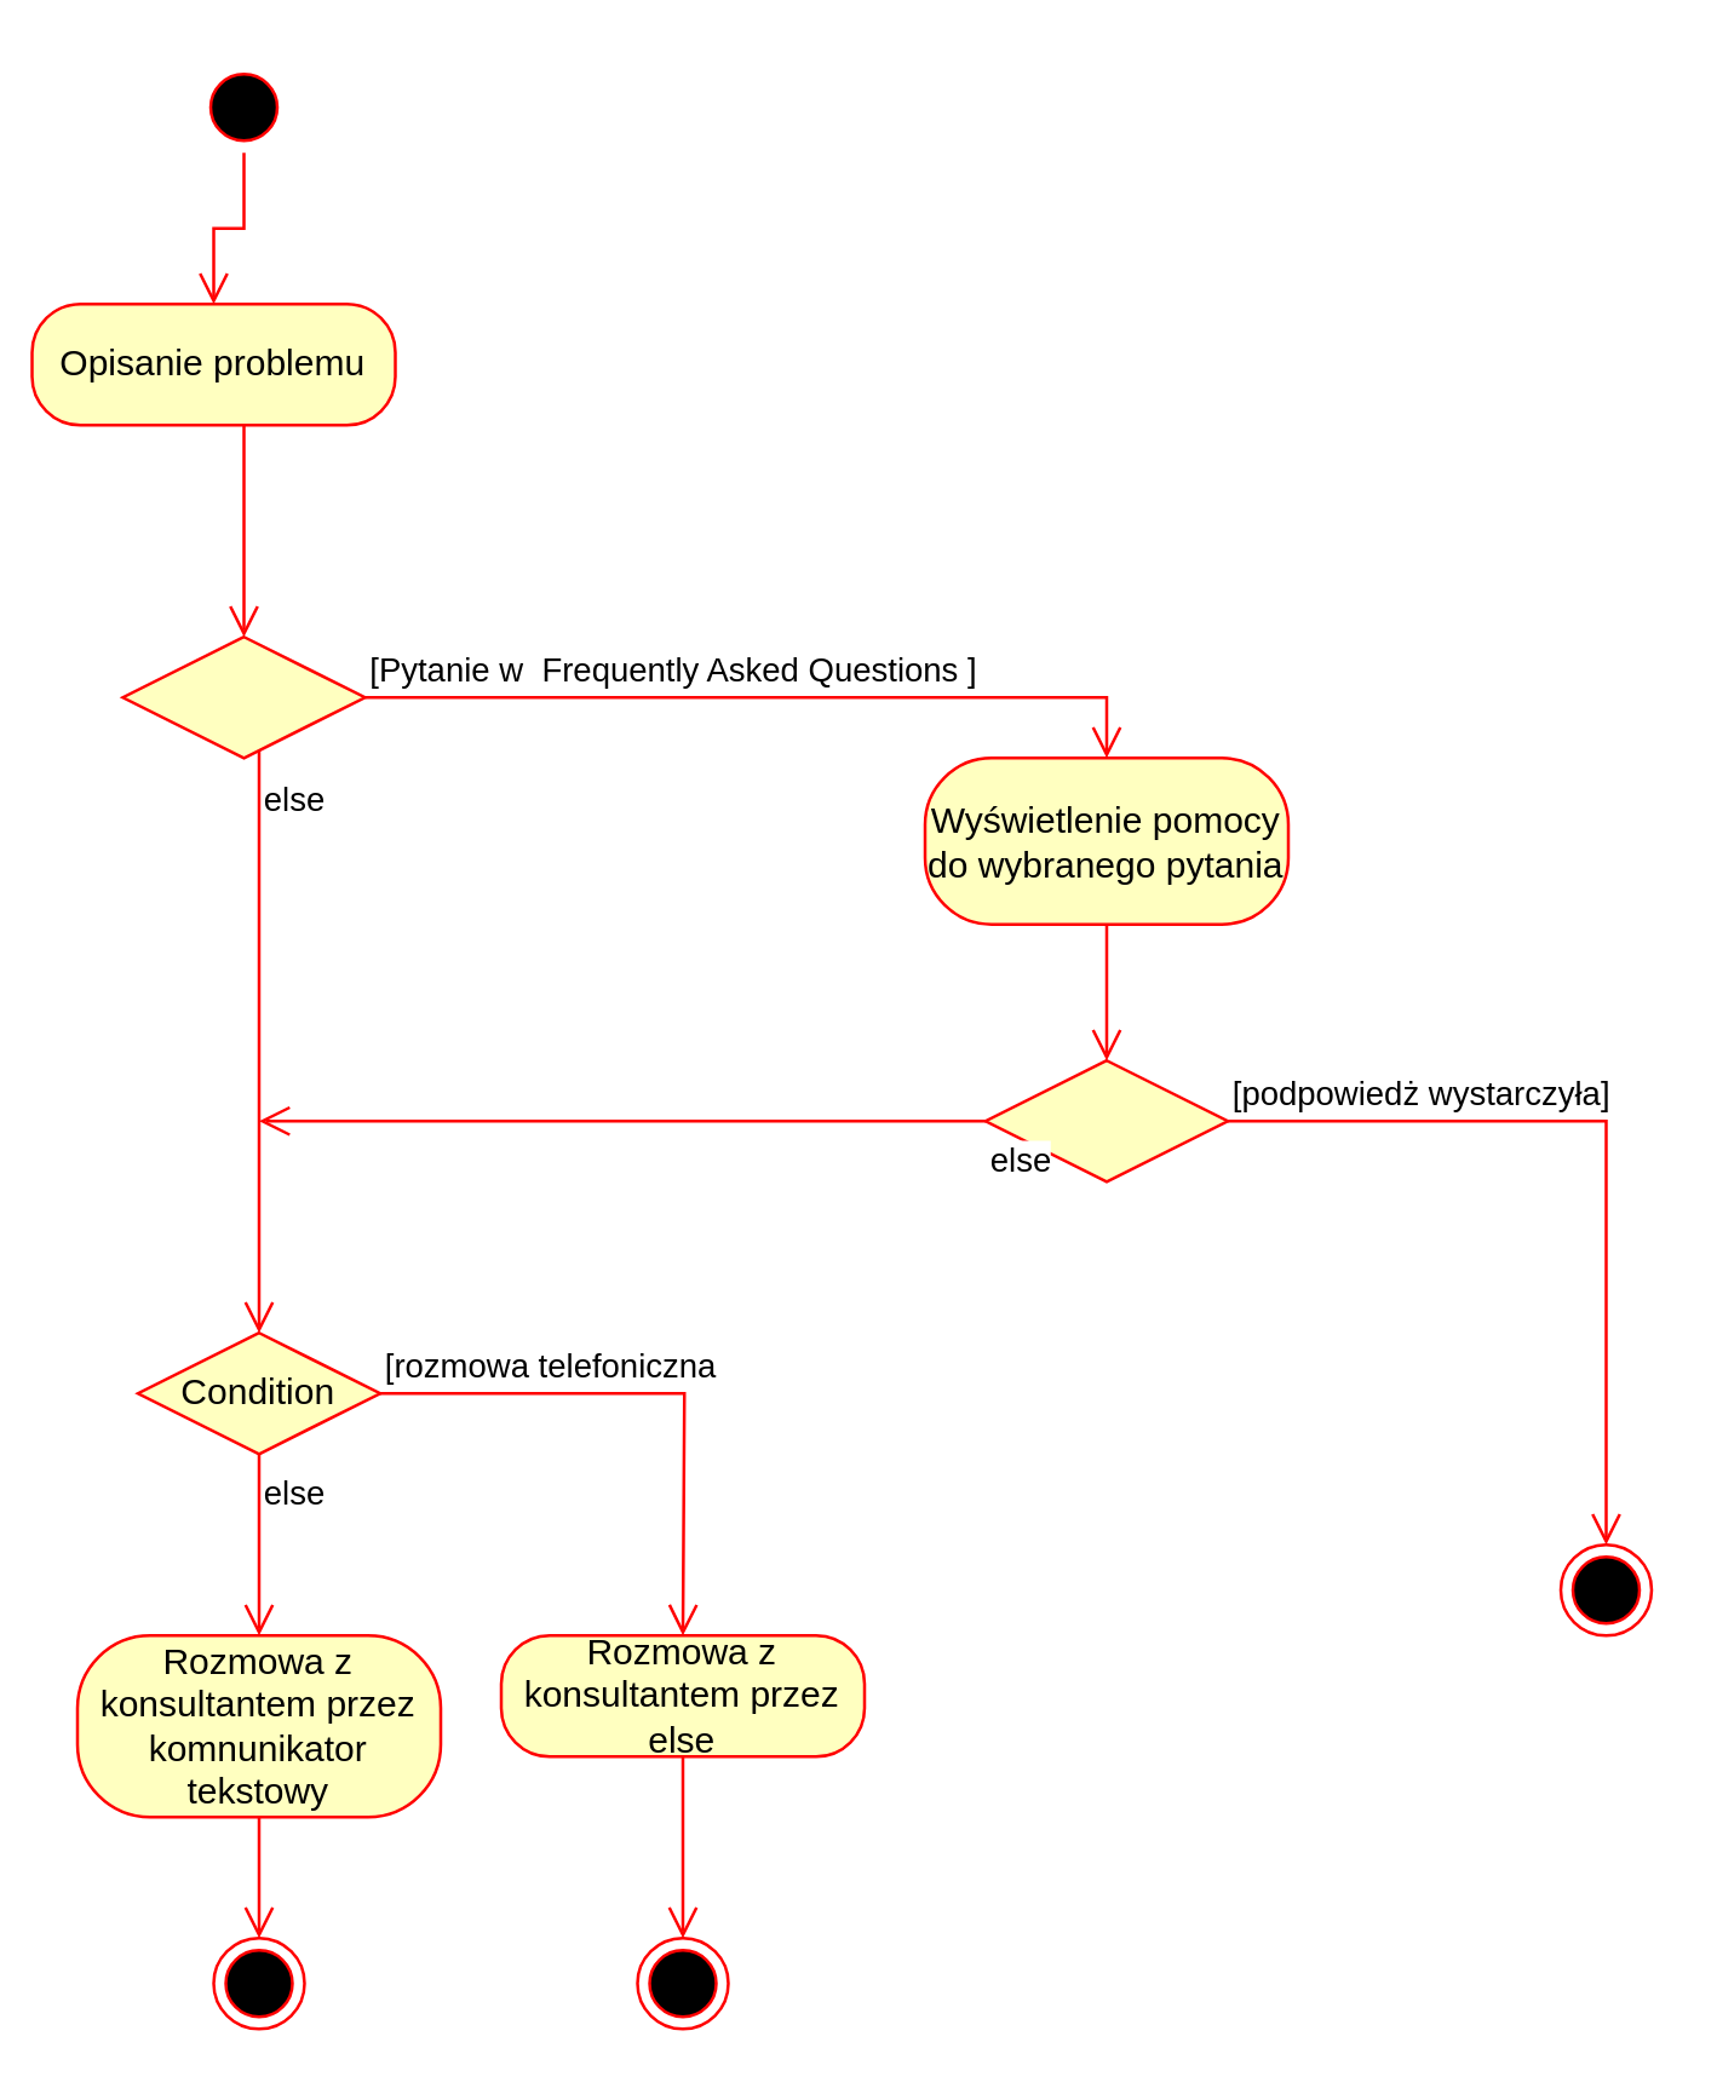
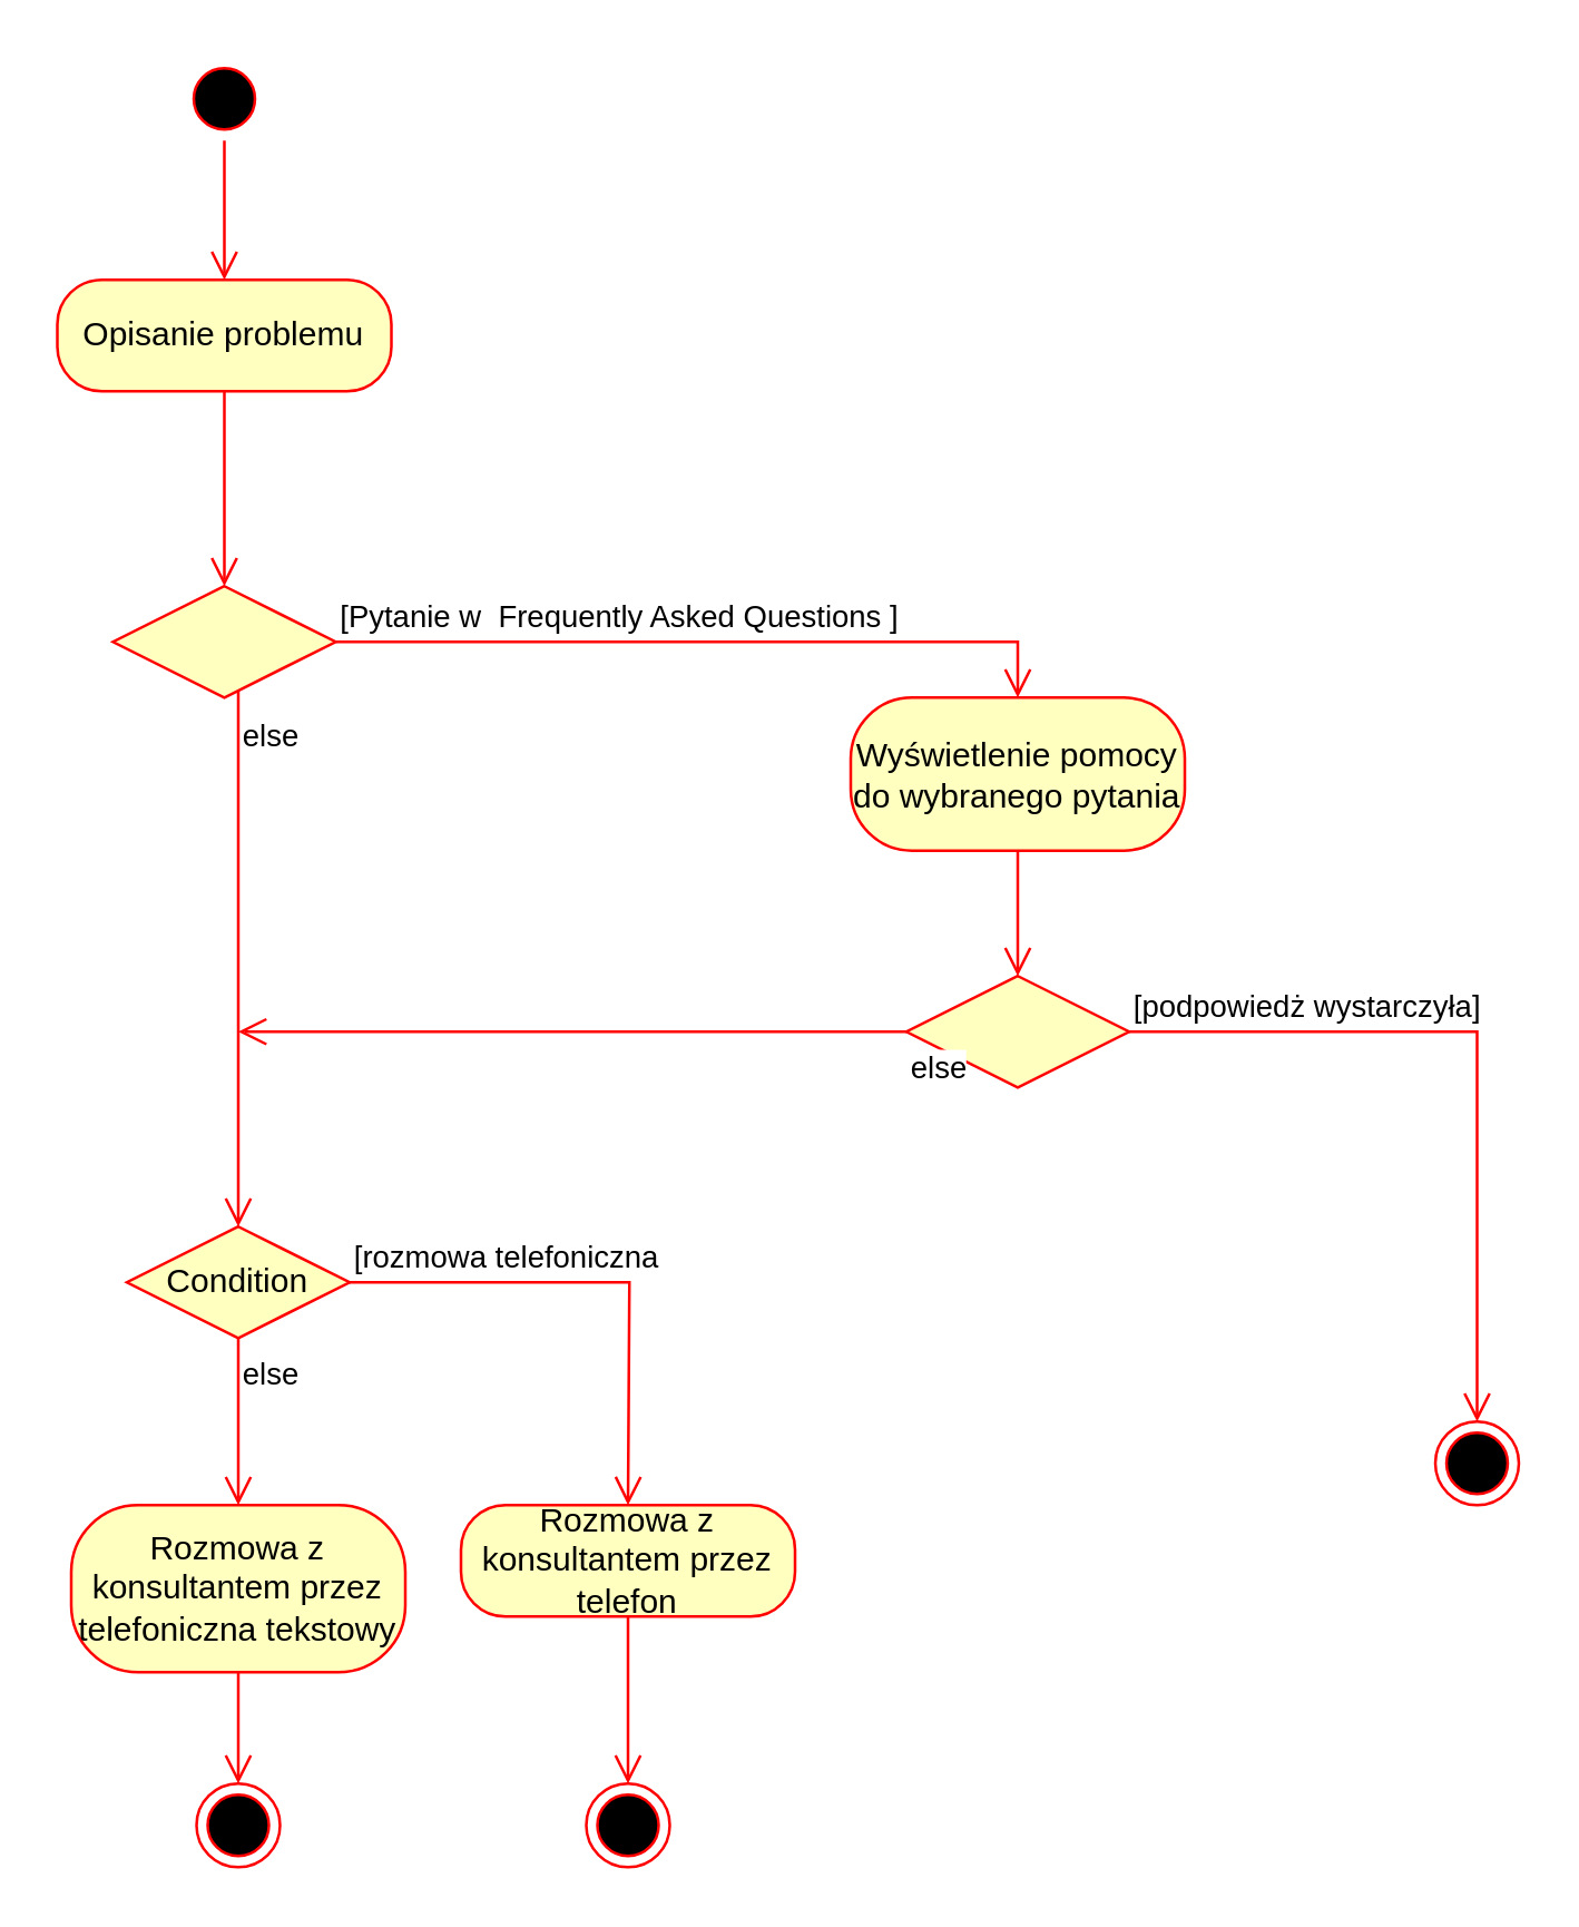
  <mxCell id="0" />
  <mxCell id="1" parent="0" />
  <mxCell id="2" value="" style="ellipse;html=1;shape=startState;fillColor=#000000;strokeColor=#ff0000;" parent="1" vertex="1"><mxGeometry x="65" y="20" width="30" height="30" as="geometry" /></mxCell>
  <mxCell id="3" value="" style="edgeStyle=orthogonalEdgeStyle;html=1;verticalAlign=bottom;endArrow=open;endSize=8;strokeColor=#ff0000;rounded=0;entryX=0.5;entryY=0;entryDx=0;entryDy=0;" parent="1" source="2" edge="1" target="7"><mxGeometry relative="1" as="geometry"><mxPoint x="80" y="110" as="targetPoint" /></mxGeometry></mxCell>
  <mxCell id="4" value="" style="rhombus;whiteSpace=wrap;html=1;fillColor=#ffffc0;strokeColor=#ff0000;" vertex="1" parent="1"><mxGeometry x="40" y="210" width="80" height="40" as="geometry" /></mxCell>
  <mxCell id="5" value="[Pytanie w&amp;nbsp; Frequently Asked Questions ]" style="edgeStyle=orthogonalEdgeStyle;html=1;align=left;verticalAlign=bottom;endArrow=open;endSize=8;strokeColor=#ff0000;rounded=0;entryX=0.5;entryY=0;entryDx=0;entryDy=0;" edge="1" source="4" parent="1" target="9"><mxGeometry x="-1" relative="1" as="geometry"><mxPoint x="295" y="280" as="targetPoint" /><Array as="points"><mxPoint x="365" y="230" /></Array></mxGeometry></mxCell>
  <mxCell id="6" value="" style="edgeStyle=orthogonalEdgeStyle;html=1;align=left;verticalAlign=top;endArrow=open;endSize=8;strokeColor=#ff0000;rounded=0;" edge="1" source="4" parent="1"><mxGeometry x="-1" relative="1" as="geometry"><mxPoint x="85" y="440" as="targetPoint" /><Array as="points"><mxPoint x="85" y="420" /></Array></mxGeometry></mxCell>
- <mxCell id="7" value="Opisanie problemu" style="rounded=1;whiteSpace=wrap;html=1;arcSize=40;fontColor=#000000;fillColor=#ffffc0;strokeColor=#ff0000;" vertex="1" parent="1"><mxGeometry x="10" y="100" width="120" height="40" as="geometry" /></mxCell>
+ <mxCell id="7" value="Opisanie problemu" style="rounded=1;whiteSpace=wrap;html=1;arcSize=40;fontColor=#000000;fillColor=#ffffc0;strokeColor=#ff0000;" vertex="1" parent="1"><mxGeometry x="20" y="100" width="120" height="40" as="geometry" /></mxCell>
  <mxCell id="8" value="" style="edgeStyle=orthogonalEdgeStyle;html=1;verticalAlign=bottom;endArrow=open;endSize=8;strokeColor=#ff0000;rounded=0;entryX=0.5;entryY=0;entryDx=0;entryDy=0;" edge="1" source="7" parent="1" target="4"><mxGeometry relative="1" as="geometry"><mxPoint x="75" y="220" as="targetPoint" /><Array as="points"><mxPoint x="80" y="190" /><mxPoint x="80" y="190" /></Array></mxGeometry></mxCell>
  <mxCell id="9" value="Wyświetlenie pomocy do wybranego pytania" style="rounded=1;whiteSpace=wrap;html=1;arcSize=40;fontColor=#000000;fillColor=#ffffc0;strokeColor=#ff0000;" vertex="1" parent="1"><mxGeometry x="305" y="250" width="120" height="55" as="geometry" /></mxCell>
  <mxCell id="10" value="" style="edgeStyle=orthogonalEdgeStyle;html=1;verticalAlign=bottom;endArrow=open;endSize=8;strokeColor=#ff0000;rounded=0;" edge="1" source="9" parent="1"><mxGeometry relative="1" as="geometry"><mxPoint x="365" y="350" as="targetPoint" /></mxGeometry></mxCell>
  <mxCell id="11" value="" style="rhombus;whiteSpace=wrap;html=1;fillColor=#ffffc0;strokeColor=#ff0000;" vertex="1" parent="1"><mxGeometry x="325" y="350" width="80" height="40" as="geometry" /></mxCell>
  <mxCell id="12" value="[podpowiedż wystarczyła]" style="edgeStyle=orthogonalEdgeStyle;html=1;align=left;verticalAlign=bottom;endArrow=open;endSize=8;strokeColor=#ff0000;rounded=0;entryX=0.5;entryY=0;entryDx=0;entryDy=0;" edge="1" source="11" parent="1" target="14"><mxGeometry x="-1" relative="1" as="geometry"><mxPoint x="535" y="510" as="targetPoint" /><Array as="points"><mxPoint x="530" y="370" /></Array></mxGeometry></mxCell>
  <mxCell id="13" value="else" style="edgeStyle=orthogonalEdgeStyle;html=1;align=left;verticalAlign=top;endArrow=open;endSize=8;strokeColor=#ff0000;rounded=0;" edge="1" source="11" parent="1"><mxGeometry x="-1" relative="1" as="geometry"><mxPoint x="85" y="370" as="targetPoint" /><Array as="points"><mxPoint x="165" y="370" /><mxPoint x="165" y="370" /></Array></mxGeometry></mxCell>
  <mxCell id="14" value="" style="ellipse;html=1;shape=endState;fillColor=#000000;strokeColor=#ff0000;" vertex="1" parent="1"><mxGeometry x="515" y="510" width="30" height="30" as="geometry" /></mxCell>
  <mxCell id="15" value="&lt;span style=&quot;color: rgb(0, 0, 0); font-family: helvetica; font-size: 11px; font-style: normal; font-weight: 400; letter-spacing: normal; text-align: left; text-indent: 0px; text-transform: none; word-spacing: 0px; background-color: rgb(255, 255, 255); display: inline; float: none;&quot;&gt;else&lt;/span&gt;" style="text;whiteSpace=wrap;html=1;" vertex="1" parent="1"><mxGeometry x="85" y="250" width="50" height="30" as="geometry" /></mxCell>
  <mxCell id="16" value="Condition" style="rhombus;whiteSpace=wrap;html=1;fillColor=#ffffc0;strokeColor=#ff0000;" vertex="1" parent="1"><mxGeometry x="45" y="440" width="80" height="40" as="geometry" /></mxCell>
  <mxCell id="17" value="[rozmowa telefoniczna" style="edgeStyle=orthogonalEdgeStyle;html=1;align=left;verticalAlign=bottom;endArrow=open;endSize=8;strokeColor=#ff0000;rounded=0;" edge="1" source="16" parent="1"><mxGeometry x="-1" relative="1" as="geometry"><mxPoint x="225" y="540" as="targetPoint" /></mxGeometry></mxCell>
  <mxCell id="18" value="else" style="edgeStyle=orthogonalEdgeStyle;html=1;align=left;verticalAlign=top;endArrow=open;endSize=8;strokeColor=#ff0000;rounded=0;" edge="1" source="16" parent="1"><mxGeometry x="-1" relative="1" as="geometry"><mxPoint x="85" y="540" as="targetPoint" /></mxGeometry></mxCell>
- <mxCell id="19" value="Rozmowa z konsultantem przez else" style="rounded=1;whiteSpace=wrap;html=1;arcSize=40;fontColor=#000000;fillColor=#ffffc0;strokeColor=#ff0000;" vertex="1" parent="1"><mxGeometry x="165" y="540" width="120" height="40" as="geometry" /></mxCell>
+ <mxCell id="19" value="Rozmowa z konsultantem przez telefon" style="rounded=1;whiteSpace=wrap;html=1;arcSize=40;fontColor=#000000;fillColor=#ffffc0;strokeColor=#ff0000;" vertex="1" parent="1"><mxGeometry x="165" y="540" width="120" height="40" as="geometry" /></mxCell>
  <mxCell id="20" value="" style="edgeStyle=orthogonalEdgeStyle;html=1;verticalAlign=bottom;endArrow=open;endSize=8;strokeColor=#ff0000;rounded=0;" edge="1" source="19" parent="1"><mxGeometry relative="1" as="geometry"><mxPoint x="225" y="640" as="targetPoint" /></mxGeometry></mxCell>
- <mxCell id="21" value="Rozmowa z konsultantem przez komnunikator tekstowy" style="rounded=1;whiteSpace=wrap;html=1;arcSize=40;fontColor=#000000;fillColor=#ffffc0;strokeColor=#ff0000;" vertex="1" parent="1"><mxGeometry x="25" y="540" width="120" height="60" as="geometry" /></mxCell>
+ <mxCell id="21" value="Rozmowa z konsultantem przez telefoniczna tekstowy" style="rounded=1;whiteSpace=wrap;html=1;arcSize=40;fontColor=#000000;fillColor=#ffffc0;strokeColor=#ff0000;" vertex="1" parent="1"><mxGeometry x="25" y="540" width="120" height="60" as="geometry" /></mxCell>
  <mxCell id="22" value="" style="edgeStyle=orthogonalEdgeStyle;html=1;verticalAlign=bottom;endArrow=open;endSize=8;strokeColor=#ff0000;rounded=0;" edge="1" source="21" parent="1"><mxGeometry relative="1" as="geometry"><mxPoint x="85" y="640" as="targetPoint" /></mxGeometry></mxCell>
  <mxCell id="23" value="c" style="ellipse;html=1;shape=endState;fillColor=#000000;strokeColor=#ff0000;" vertex="1" parent="1"><mxGeometry x="70" y="640" width="30" height="30" as="geometry" /></mxCell>
  <mxCell id="24" value="c" style="ellipse;html=1;shape=endState;fillColor=#000000;strokeColor=#ff0000;" vertex="1" parent="1"><mxGeometry x="210" y="640" width="30" height="30" as="geometry" /></mxCell>
